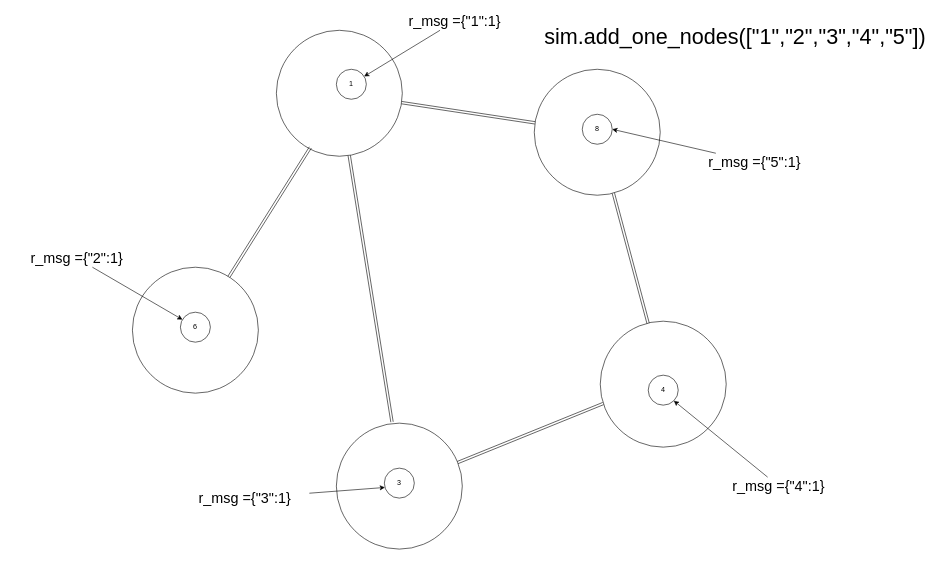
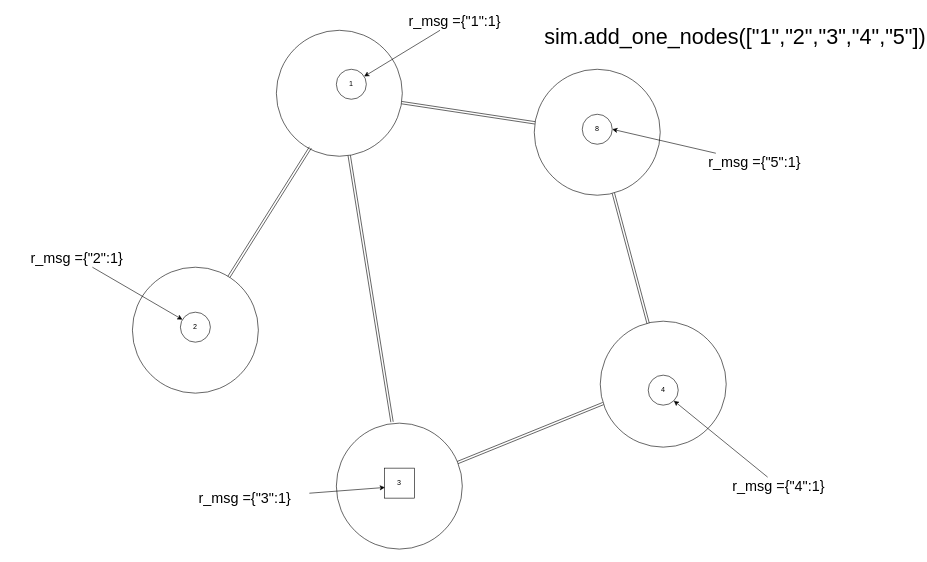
  <mxCell id="0" />
  <mxCell id="1" parent="0" />
  <mxCell id="2" value="Gds类add_one_node_ids方法工作流程图" style="text;html=1;strokeWidth=0;fillColor=none;fontSize=18;fontFamily=Arial;align=center;" parent="1"><mxGeometry x="300" y="20" width="500" height="30" as="geometry" /></mxCell>
  <mxCell id="3" value="图例" style="shape=rectangle;strokeWidth=1;fillColor=#f5f5f5;align=center;fontSize=14;fontFamily=Arial;" parent="1"><mxGeometry x="10" y="60" width="120" height="120" as="geometry" /></mxCell>
  <mxCell id="4" value="节点" style="shape=ellipse;strokeWidth=2;fillColor=none;" parent="1"><mxGeometry x="20" y="90" width="30" height="30" as="geometry" /></mxCell>
  <mxCell id="5" value="节点" style="text;html=1;strokeWidth=0;fillColor=none;" parent="1"><mxGeometry x="60" y="95" width="60" height="20" as="geometry" /></mxCell>
  <mxCell id="6" value="源节点" style="shape=ellipse;strokeWidth=2;fillColor=#ccffcc;" parent="1"><mxGeometry x="20" y="120" width="30" height="30" as="geometry" /></mxCell>
  <mxCell id="7" value="源节点" style="text;html=1;strokeWidth=0;fillColor=none;" parent="1"><mxGeometry x="60" y="125" width="60" height="20" as="geometry" /></mxCell>
  <mxCell id="8" value="边" style="shape=line;strokeWidth=1;" parent="1"><mxGeometry x="20" y="150" width="30" as="geometry" /></mxCell>
  <mxCell id="9" value="边" style="text;html=1;strokeWidth=0;fillColor=none;" parent="1"><mxGeometry x="60" y="145" width="60" height="20" as="geometry" /></mxCell>
  <mxCell id="10" value="节点1" style="shape=ellipse;strokeWidth=2;fillColor=#ccffcc;" parent="1"><mxGeometry x="300" y="200" width="60" height="60" as="geometry" /></mxCell>
  <mxCell id="11" value="节点2" style="shape=ellipse;strokeWidth=2;fillColor=none;" parent="1"><mxGeometry x="400" y="150" width="60" height="60" as="geometry" /></mxCell>
  <mxCell id="12" value="节点3" style="shape=ellipse;strokeWidth=2;fillColor=none;" parent="1"><mxGeometry x="400" y="250" width="60" height="60" as="geometry" /></mxCell>
  <mxCell id="13" value="节点4" style="shape=ellipse;strokeWidth=2;fillColor=none;" parent="1"><mxGeometry x="500" y="150" width="60" height="60" as="geometry" /></mxCell>
  <mxCell id="14" value="节点5" style="shape=ellipse;strokeWidth=2;fillColor=none;" parent="1"><mxGeometry x="500" y="250" width="60" height="60" as="geometry" /></mxCell>
  <mxCell id="15" style="shape=line;strokeWidth=1;" parent="1" source="10" target="11"><mxGeometry as="geometry" /></mxCell>
  <mxCell id="16" style="shape=line;strokeWidth=1;" parent="1" source="10" target="12"><mxGeometry as="geometry" /></mxCell>
  <mxCell id="17" style="shape=line;strokeWidth=1;" parent="1" source="11" target="13"><mxGeometry as="geometry" /></mxCell>
  <mxCell id="18" style="shape=line;strokeWidth=1;" parent="1" source="12" target="14"><mxGeometry as="geometry" /></mxCell>
  <mxCell id="19" style="shape=line;strokeWidth=1;" parent="1" source="11" target="12"><mxGeometry as="geometry" /></mxCell>
  <mxCell id="20" style="shape=line;strokeWidth=1;" parent="1" source="13" target="14"><mxGeometry as="geometry" /></mxCell>
  <mxCell id="21" value="步骤1: 初始化 node_ids = [1]" style="shape=rectangle;strokeWidth=1;fillColor=none;" parent="1"><mxGeometry x="650" y="100" width="150" height="60" as="geometry" /></mxCell>
  <mxCell id="22" value="步骤2: 遍历node_ids for node_id in node_ids:" style="shape=rectangle;strokeWidth=1;fillColor=none;" parent="1"><mxGeometry x="650" y="180" width="150" height="60" as="geometry" /></mxCell>
  <mxCell id="23" value="步骤3: 获取原始消息 origin_msg = json.loads(self.nodeid_msg_dict[node_id])" style="shape=rectangle;strokeWidth=1;fillColor=none;" parent="1"><mxGeometry x="650" y="260" width="150" height="60" as="geometry" /></mxCell>
  <mxCell id="24" value="步骤4: 创建新消息 add_msg = {str(node_id): 1}" style="shape=rectangle;strokeWidth=1;fillColor=none;" parent="1"><mxGeometry x="650" y="340" width="150" height="60" as="geometry" /></mxCell>
  <mxCell id="25" value="步骤5: 更新原始消息 origin_msg.update(add_msg)" style="shape=rectangle;strokeWidth=1;fillColor=none;" parent="1"><mxGeometry x="650" y="420" width="150" height="60" as="geometry" /></mxCell>
  <mxCell id="26" value="步骤6: 合并消息 buffer = [add_msg, origin_msg] merged_dict = merge_dicts_with_sum(buffer)" style="shape=rectangle;strokeWidth=1;fillColor=none;" parent="1"><mxGeometry x="650" y="500" width="150" height="80" as="geometry" /></mxCell>
  <mxCell id="27" value="步骤7: 保存结果 self.nodeid_msg_dict[node_id] = json.dumps(merged_dict) self.normalize_node_id(node_id)" style="shape=rectangle;strokeWidth=1;fillColor=none;" parent="1"><mxGeometry x="650" y="590" width="150" height="80" as="geometry" /></mxCell>
  <mxCell id="28" value="原始消息: {}" style="shape=rectangle;strokeWidth=1;fillColor=none;" parent="1"><mxGeometry x="300" y="350" width="200" height="40" as="geometry" /></mxCell>
  <mxCell id="29" value="添加消息: {'1': 1}" style="shape=rectangle;strokeWidth=1;fillColor=none;" parent="1"><mxGeometry x="300" y="410" width="200" height="40" as="geometry" /></mxCell>
  <mxCell id="30" value="合并后消息: {'1': 1}" style="shape=rectangle;strokeWidth=1;fillColor=none;" parent="1"><mxGeometry x="300" y="470" width="200" height="40" as="geometry" /></mxCell>
  <mxCell id="31" style="shape=arrow;strokeWidth=1;" parent="1" source="21" target="22"><mxGeometry as="geometry" /></mxCell>
  <mxCell id="32" style="shape=arrow;strokeWidth=1;" parent="1" source="22" target="23"><mxGeometry as="geometry" /></mxCell>
  <mxCell id="33" style="shape=arrow;strokeWidth=1;" parent="1" source="23" target="24"><mxGeometry as="geometry" /></mxCell>
  <mxCell id="34" style="shape=arrow;strokeWidth=1;" parent="1" source="24" target="25"><mxGeometry as="geometry" /></mxCell>
  <mxCell id="35" style="shape=arrow;strokeWidth=1;" parent="1" source="25" target="26"><mxGeometry as="geometry" /></mxCell>
  <mxCell id="36" style="shape=arrow;strokeWidth=1;" parent="1" source="26" target="27"><mxGeometry as="geometry" /></mxCell>
  <mxCell id="37" style="shape=dashed;strokeWidth=1;" parent="1" source="10" target="22"><mxGeometry as="geometry" /></mxCell>
  <mxCell id="38" style="shape=dashed;strokeWidth=1;" parent="1" source="23" target="28"><mxGeometry as="geometry" /></mxCell>
  <mxCell id="39" style="shape=dashed;strokeWidth=1;" parent="1" source="24" target="29"><mxGeometry as="geometry" /></mxCell>
  <mxCell id="40" style="shape=dashed;strokeWidth=1;" parent="1" source="26" target="30"><mxGeometry as="geometry" /></mxCell>
  <mxCell id="41" value="" style="group" parent="1" vertex="1" connectable="0"><mxGeometry x="460" y="50" width="410" height="210" as="geometry" /></mxCell>
  <mxCell id="42" value="" style="ellipse;whiteSpace=wrap;html=1;aspect=fixed;fillColor=none;" parent="41" vertex="1"><mxGeometry width="210" height="210" as="geometry" /></mxCell>
  <mxCell id="43" value="1" style="ellipse;whiteSpace=wrap;html=1;aspect=fixed;strokeColor=default;fillColor=none;" parent="41" vertex="1"><mxGeometry x="100" y="65" width="50" height="50" as="geometry" /></mxCell>
  <mxCell id="44" value="" style="group" parent="1" vertex="1" connectable="0"><mxGeometry x="220" y="445" width="210" height="210" as="geometry" /></mxCell>
  <mxCell id="45" value="" style="ellipse;whiteSpace=wrap;html=1;aspect=fixed;fillColor=none;" parent="44" vertex="1"><mxGeometry width="210" height="210" as="geometry" /></mxCell>
- <mxCell id="46" value="6" style="ellipse;whiteSpace=wrap;html=1;aspect=fixed;strokeColor=default;fillColor=none;" parent="44" vertex="1"><mxGeometry x="80" y="75" width="50" height="50" as="geometry" /></mxCell>
+ <mxCell id="46" value="2" style="ellipse;whiteSpace=wrap;html=1;aspect=fixed;strokeColor=default;fillColor=none;" parent="44" vertex="1"><mxGeometry x="80" y="75" width="50" height="50" as="geometry" /></mxCell>
  <mxCell id="47" value="" style="group" parent="1" vertex="1" connectable="0"><mxGeometry x="560" y="705" width="210" height="210" as="geometry" /></mxCell>
  <mxCell id="48" value="" style="ellipse;whiteSpace=wrap;html=1;aspect=fixed;fillColor=none;" parent="47" vertex="1"><mxGeometry width="210" height="210" as="geometry" /></mxCell>
- <mxCell id="49" value="3" style="ellipse;whiteSpace=wrap;html=1;aspect=fixed;strokeColor=default;fillColor=none;" parent="47" vertex="1"><mxGeometry x="80" y="75" width="50" height="50" as="geometry" /></mxCell>
+ <mxCell id="49" value="3" style="whiteSpace=wrap;html=1;aspect=fixed;strokeColor=default;fillColor=none;rounded=0;" parent="47" vertex="1"><mxGeometry x="80" y="75" width="50" height="50" as="geometry" /></mxCell>
  <mxCell id="50" value="" style="group" parent="1" vertex="1" connectable="0"><mxGeometry x="1000" y="535" width="210" height="210" as="geometry" /></mxCell>
  <mxCell id="51" value="" style="ellipse;whiteSpace=wrap;html=1;aspect=fixed;fillColor=none;" parent="50" vertex="1"><mxGeometry width="210" height="210" as="geometry" /></mxCell>
  <mxCell id="52" value="4" style="ellipse;whiteSpace=wrap;html=1;aspect=fixed;strokeColor=default;fillColor=none;" parent="50" vertex="1"><mxGeometry x="80" y="90" width="50" height="50" as="geometry" /></mxCell>
  <mxCell id="53" value="" style="group" parent="1" vertex="1" connectable="0"><mxGeometry x="890" y="115" width="210" height="210" as="geometry" /></mxCell>
  <mxCell id="54" value="" style="ellipse;whiteSpace=wrap;html=1;aspect=fixed;fillColor=none;" parent="53" vertex="1"><mxGeometry width="210" height="210" as="geometry" /></mxCell>
  <mxCell id="55" value="8" style="ellipse;whiteSpace=wrap;html=1;aspect=fixed;strokeColor=default;fillColor=none;" parent="53" vertex="1"><mxGeometry x="80" y="75" width="50" height="50" as="geometry" /></mxCell>
  <mxCell id="56" style="html=1;entryX=0.27;entryY=0.93;entryDx=0;entryDy=0;entryPerimeter=0;shape=link;" parent="1" source="45" target="42" edge="1"><mxGeometry relative="1" as="geometry" /></mxCell>
  <mxCell id="57" style="html=1;shape=link;" parent="1" source="42" target="54" edge="1"><mxGeometry relative="1" as="geometry" /></mxCell>
  <mxCell id="58" style="html=1;entryX=0.38;entryY=0.017;entryDx=0;entryDy=0;entryPerimeter=0;shape=link;" parent="1" source="54" target="51" edge="1"><mxGeometry relative="1" as="geometry" /></mxCell>
  <mxCell id="59" style="html=1;entryX=0.442;entryY=-0.009;entryDx=0;entryDy=0;entryPerimeter=0;shape=link;" parent="1" source="42" target="48" edge="1"><mxGeometry relative="1" as="geometry" /></mxCell>
  <mxCell id="60" style="html=1;entryX=0.023;entryY=0.654;entryDx=0;entryDy=0;entryPerimeter=0;shape=link;" parent="1" source="48" target="51" edge="1"><mxGeometry relative="1" as="geometry" /></mxCell>
  <mxCell id="61" value="&lt;font style=&quot;font-size: 36px;&quot;&gt;sim.add_one_nodes([&quot;1&quot;,&quot;2&quot;,&quot;3&quot;,&quot;4&quot;,&quot;5&quot;])&lt;/font&gt;" style="text;html=1;align=center;verticalAlign=middle;whiteSpace=wrap;rounded=0;" parent="1" vertex="1"><mxGeometry x="1120" y="45" width="210" height="30" as="geometry" /></mxCell>
  <mxCell id="62" style="edgeStyle=none;html=1;" parent="1" source="63" target="43" edge="1"><mxGeometry relative="1" as="geometry" /></mxCell>
  <mxCell id="63" value="&lt;font style=&quot;font-size: 24px;&quot;&gt;r_msg ={&quot;1&quot;:1}&lt;/font&gt;" style="text;html=1;align=center;verticalAlign=middle;whiteSpace=wrap;rounded=0;" parent="1" vertex="1"><mxGeometry x="650" y="20" width="215" height="30" as="geometry" /></mxCell>
  <mxCell id="64" style="edgeStyle=none;html=1;" parent="1" source="65" target="46" edge="1"><mxGeometry relative="1" as="geometry" /></mxCell>
  <mxCell id="65" value="&lt;font style=&quot;font-size: 24px;&quot;&gt;r_msg ={&quot;2&quot;:1}&lt;/font&gt;" style="text;html=1;align=center;verticalAlign=middle;whiteSpace=wrap;rounded=0;" parent="1" vertex="1"><mxGeometry x="20" y="415" width="215" height="30" as="geometry" /></mxCell>
  <mxCell id="66" value="&lt;font style=&quot;font-size: 24px;&quot;&gt;r_msg ={&quot;3&quot;:1}&lt;/font&gt;" style="text;html=1;align=center;verticalAlign=middle;whiteSpace=wrap;rounded=0;" parent="1" vertex="1"><mxGeometry x="300" y="815" width="215" height="30" as="geometry" /></mxCell>
  <mxCell id="67" style="edgeStyle=none;html=1;entryX=0.02;entryY=0.644;entryDx=0;entryDy=0;entryPerimeter=0;" parent="1" source="66" target="49" edge="1"><mxGeometry relative="1" as="geometry" /></mxCell>
  <mxCell id="68" style="edgeStyle=none;html=1;entryX=1;entryY=1;entryDx=0;entryDy=0;" parent="1" source="69" target="52" edge="1"><mxGeometry relative="1" as="geometry" /></mxCell>
  <mxCell id="69" value="&lt;font style=&quot;font-size: 24px;&quot;&gt;r_msg ={&quot;4&quot;:1}&lt;/font&gt;" style="text;html=1;align=center;verticalAlign=middle;whiteSpace=wrap;rounded=0;" parent="1" vertex="1"><mxGeometry x="1190" y="795" width="215" height="30" as="geometry" /></mxCell>
  <mxCell id="70" style="edgeStyle=none;html=1;entryX=1;entryY=0.5;entryDx=0;entryDy=0;" parent="1" source="71" target="55" edge="1"><mxGeometry relative="1" as="geometry" /></mxCell>
  <mxCell id="71" value="&lt;font style=&quot;font-size: 24px;&quot;&gt;r_msg ={&quot;5&quot;:1}&lt;/font&gt;" style="text;html=1;align=center;verticalAlign=middle;whiteSpace=wrap;rounded=0;" parent="1" vertex="1"><mxGeometry x="1150" y="255" width="215" height="30" as="geometry" /></mxCell>
